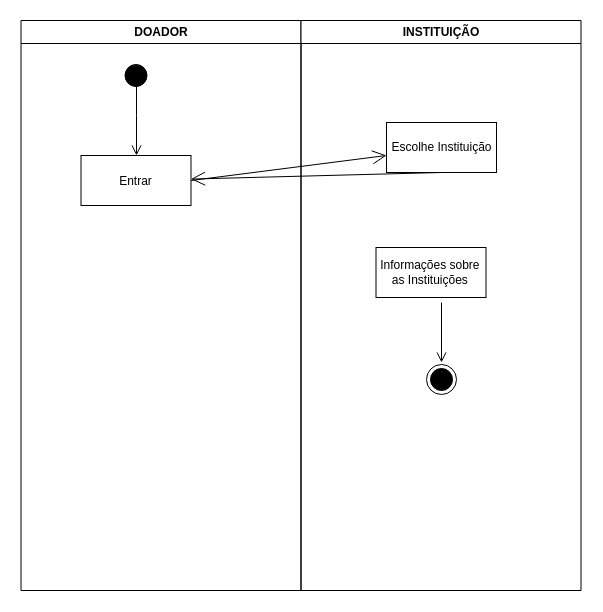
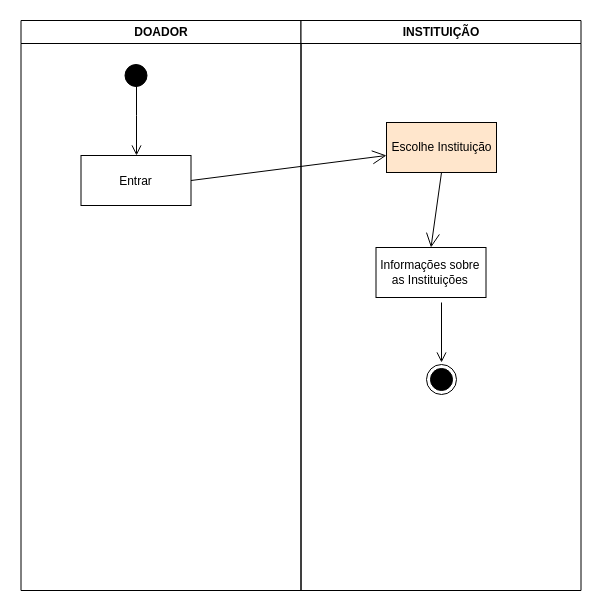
  <mxCell id="0" />
  <mxCell id="1" parent="0" />
  <mxCell id="2" value="DOADOR" style="swimlane;whiteSpace=wrap;startSize=23;" parent="1" vertex="1"><mxGeometry x="20.5" y="20" width="280" height="570" as="geometry" /></mxCell>
  <mxCell id="3" value="" style="ellipse;shape=startState;fillColor=#000000;strokeColor=#000000;" parent="2" vertex="1"><mxGeometry x="100" y="40" width="30" height="30" as="geometry" /></mxCell>
  <mxCell id="4" value="" style="edgeStyle=elbowEdgeStyle;elbow=horizontal;verticalAlign=bottom;endArrow=open;endSize=8;strokeColor=#000000;endFill=1;rounded=0" parent="2" target="5" edge="1"><mxGeometry x="100" y="40" as="geometry"><mxPoint x="115" y="110" as="targetPoint" /><mxPoint x="115.5" y="55" as="sourcePoint" /></mxGeometry></mxCell>
  <mxCell id="5" value="Entrar" style="" parent="2" vertex="1"><mxGeometry x="60" y="135" width="110" height="50" as="geometry" /></mxCell>
  <mxCell id="6" value="INSTITUIÇÃO" style="swimlane;whiteSpace=wrap" parent="1" vertex="1"><mxGeometry x="300.5" y="20" width="280" height="570" as="geometry" /></mxCell>
  <mxCell id="7" value="Informações sobre&amp;nbsp;&lt;br&gt;as Instituições&amp;nbsp;" style="html=1;" parent="6" vertex="1"><mxGeometry x="75" y="227" width="110" height="50" as="geometry" /></mxCell>
  <mxCell id="8" value="" style="ellipse;html=1;shape=endState;fillColor=#000000;strokeColor=#000000;" parent="6" vertex="1"><mxGeometry x="125.5" y="344" width="30" height="30" as="geometry" /></mxCell>
  <mxCell id="9" value="" style="edgeStyle=orthogonalEdgeStyle;html=1;verticalAlign=bottom;endArrow=open;endSize=8;strokeColor=#000000;" parent="6" edge="1"><mxGeometry relative="1" as="geometry"><mxPoint x="140.5" y="342" as="targetPoint" /><mxPoint x="140.5" y="282" as="sourcePoint" /></mxGeometry></mxCell>
- <mxCell id="10" value="Escolhe Instituição" style="html=1;" parent="6" vertex="1"><mxGeometry x="85.5" y="102" width="110" height="50" as="geometry" /></mxCell>
- <mxCell id="11" value="" style="endArrow=open;endFill=1;endSize=12;html=1;exitX=0.5;exitY=1;exitDx=0;exitDy=0;" edge="1" parent="6" source="10" target="5"><mxGeometry width="160" relative="1" as="geometry"><mxPoint x="-84.5" y="332" as="sourcePoint" /><mxPoint x="75.5" y="332" as="targetPoint" /></mxGeometry></mxCell>
+ <mxCell id="10" value="Escolhe Instituição" style="html=1;fillColor=#ffe6cc;" parent="6" vertex="1"><mxGeometry x="85.5" y="102" width="110" height="50" as="geometry" /></mxCell>
+ <mxCell id="11" value="" style="endArrow=open;endFill=1;endSize=12;html=1;exitX=0.5;exitY=1;exitDx=0;exitDy=0;entryX=0.5;entryY=0;entryDx=0;entryDy=0;" edge="1" parent="6" source="10" target="7"><mxGeometry width="160" relative="1" as="geometry"><mxPoint x="-84.5" y="332" as="sourcePoint" /><mxPoint x="75.5" y="332" as="targetPoint" /></mxGeometry></mxCell>
  <mxCell id="12" value="" style="endArrow=open;endFill=1;endSize=12;html=1;exitX=1;exitY=0.5;exitDx=0;exitDy=0;" edge="1" parent="1" source="5"><mxGeometry width="160" relative="1" as="geometry"><mxPoint x="216" y="352" as="sourcePoint" /><mxPoint x="386" y="155" as="targetPoint" /></mxGeometry></mxCell>
